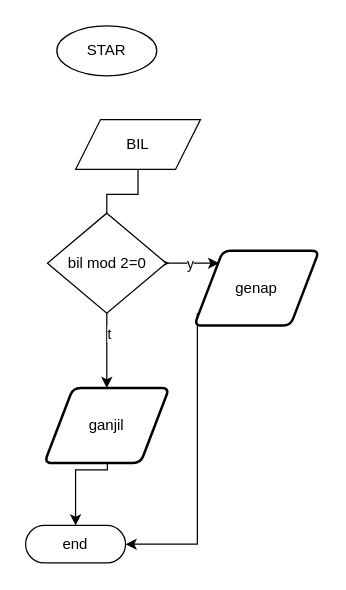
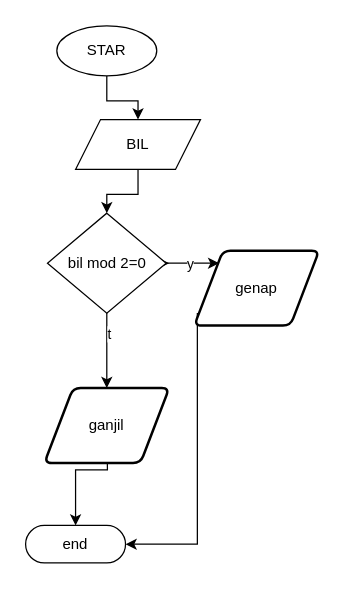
  <mxCell id="0" />
  <mxCell id="1" parent="0" />
+ <mxCell id="2" value="" style="edgeStyle=orthogonalEdgeStyle;rounded=0;orthogonalLoop=1;jettySize=auto;html=1;" edge="1" parent="1" source="3" target="5"><mxGeometry relative="1" as="geometry" /></mxCell>
  <mxCell id="3" value="STAR" style="ellipse;whiteSpace=wrap;html=1;" vertex="1" parent="1"><mxGeometry x="45" y="20" width="80" height="40" as="geometry" /></mxCell>
- <mxCell id="4" value="" style="edgeStyle=orthogonalEdgeStyle;rounded=0;orthogonalLoop=1;jettySize=auto;html=1;endArrow=none;" edge="1" parent="1" source="5" target="11"><mxGeometry relative="1" as="geometry" /></mxCell>
+ <mxCell id="4" value="" style="edgeStyle=orthogonalEdgeStyle;rounded=0;orthogonalLoop=1;jettySize=auto;html=1;" edge="1" parent="1" source="5" target="11"><mxGeometry relative="1" as="geometry" /></mxCell>
  <mxCell id="5" value="BIL" style="shape=parallelogram;perimeter=parallelogramPerimeter;whiteSpace=wrap;html=1;fixedSize=1;" vertex="1" parent="1"><mxGeometry x="60" y="95" width="100" height="40" as="geometry" /></mxCell>
  <mxCell id="6" value="" style="edgeStyle=orthogonalEdgeStyle;rounded=0;orthogonalLoop=1;jettySize=auto;html=1;" edge="1" parent="1" source="11" target="15"><mxGeometry relative="1" as="geometry"><mxPoint x="85" y="290" as="targetPoint" /></mxGeometry></mxCell>
  <mxCell id="7" value="t" style="edgeLabel;html=1;align=center;verticalAlign=middle;resizable=0;points=[];" vertex="1" connectable="0" parent="6"><mxGeometry x="-0.467" y="1" relative="1" as="geometry"><mxPoint as="offset" /></mxGeometry></mxCell>
  <mxCell id="8" value="" style="edgeStyle=orthogonalEdgeStyle;rounded=0;orthogonalLoop=1;jettySize=auto;html=1;" edge="1" parent="1" source="11"><mxGeometry relative="1" as="geometry"><mxPoint x="175" y="210" as="targetPoint" /><Array as="points"><mxPoint x="145" y="210" /><mxPoint x="145" y="210" /></Array></mxGeometry></mxCell>
  <mxCell id="9" value="y" style="edgeLabel;html=1;align=center;verticalAlign=middle;resizable=0;points=[];" vertex="1" connectable="0" parent="8"><mxGeometry x="-0.129" relative="1" as="geometry"><mxPoint as="offset" /></mxGeometry></mxCell>
  <mxCell id="10" style="edgeStyle=orthogonalEdgeStyle;rounded=0;orthogonalLoop=1;jettySize=auto;html=1;exitX=1;exitY=0.5;exitDx=0;exitDy=0;" edge="1" parent="1" source="11"><mxGeometry relative="1" as="geometry"><mxPoint x="135" y="210" as="targetPoint" /></mxGeometry></mxCell>
  <mxCell id="11" value="bil mod 2=0" style="rhombus;whiteSpace=wrap;html=1;" vertex="1" parent="1"><mxGeometry x="37.5" y="170" width="95" height="80" as="geometry" /></mxCell>
  <mxCell id="12" value="" style="edgeStyle=orthogonalEdgeStyle;rounded=0;orthogonalLoop=1;jettySize=auto;html=1;" edge="1" parent="1" target="13"><mxGeometry relative="1" as="geometry"><mxPoint x="85" y="330" as="sourcePoint" /><mxPoint x="85" y="380" as="targetPoint" /></mxGeometry></mxCell>
  <mxCell id="13" value="end" style="html=1;dashed=0;whiteSpace=wrap;shape=mxgraph.dfd.start" vertex="1" parent="1"><mxGeometry x="20" y="420" width="80" height="30" as="geometry" /></mxCell>
  <mxCell id="14" style="edgeStyle=orthogonalEdgeStyle;rounded=0;orthogonalLoop=1;jettySize=auto;html=1;exitX=0.5;exitY=1;exitDx=0;exitDy=0;entryX=1;entryY=0.5;entryDx=0;entryDy=0;entryPerimeter=0;" edge="1" parent="1" target="13"><mxGeometry relative="1" as="geometry"><mxPoint x="215" y="250" as="sourcePoint" /></mxGeometry></mxCell>
  <mxCell id="15" value="ganjil" style="shape=parallelogram;html=1;strokeWidth=2;perimeter=parallelogramPerimeter;whiteSpace=wrap;rounded=1;arcSize=12;size=0.23;" vertex="1" parent="1"><mxGeometry x="35" y="310" width="100" height="60" as="geometry" /></mxCell>
  <mxCell id="16" value="genap" style="shape=parallelogram;html=1;strokeWidth=2;perimeter=parallelogramPerimeter;whiteSpace=wrap;rounded=1;arcSize=12;size=0.23;" vertex="1" parent="1"><mxGeometry x="155" y="200" width="100" height="60" as="geometry" /></mxCell>
